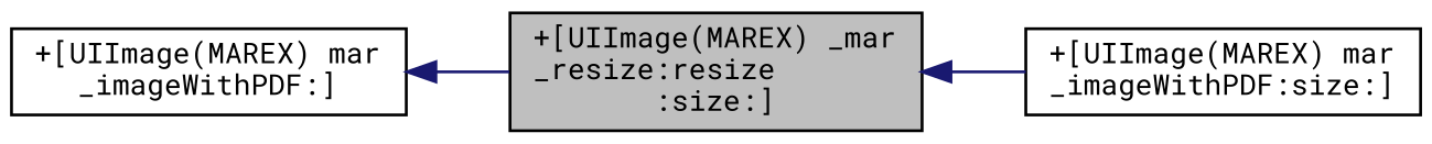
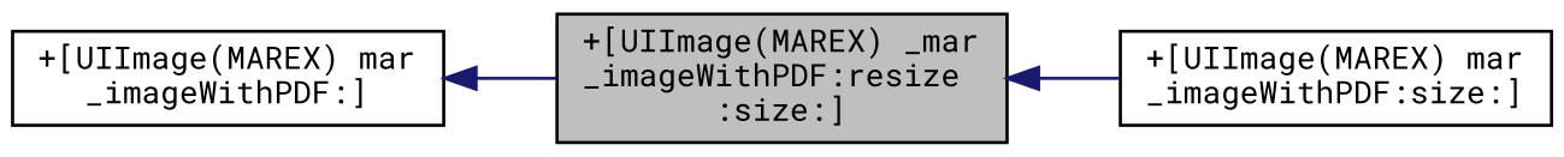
  digraph {
    fontname="Roboto Mono"
    rankdir=LR
    node [color=black fillcolor=white fontname="Roboto Mono" fontsize=10 shape=record style=filled]
    edge [color=midnightblue dir=back fontname="Roboto Mono" fontsize=10 labelfontname=Helvetica labelfontsize=10 style=solid]
-   n1 [fillcolor=grey75 fontcolor=black height=0.2 label="+[UIImage(MAREX) _mar\l_resize:resize\l:size:]" width=0.4]
+   n1 [fillcolor=grey75 fontcolor=black height=0.2 label="+[UIImage(MAREX) _mar\l_imageWithPDF:resize\l:size:]" width=0.4]
    n2 [height=0.2 label="+[UIImage(MAREX) mar\l_imageWithPDF:size:]" width=0.4]
    n3 [height=0.2 label="+[UIImage(MAREX) mar\l_imageWithPDF:]" width=0.4]
    n1 -> n2
    n3 -> n1
  }
